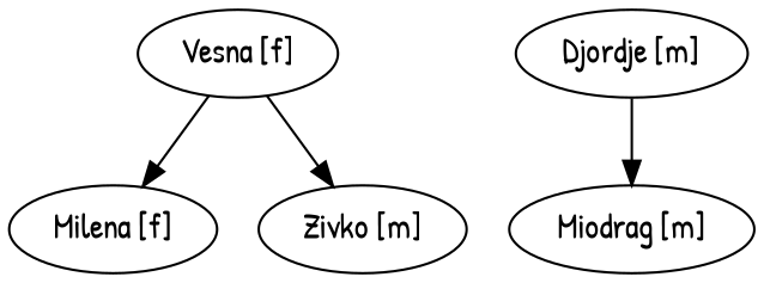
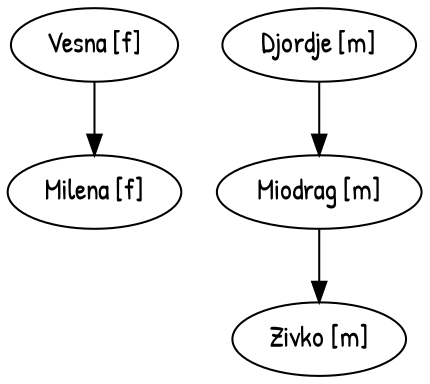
  digraph {
    fontname="Patrick Hand"
    node [fontname="Patrick Hand"]
    edge [fontname="Patrick Hand"]
    "Vesna [f]"
    "Milena [f]"
    "Zivko [m]"
    "Djordje [m]"
    "Miodrag [m]"
    "Vesna [f]" -> "Milena [f]"
-   "Vesna [f]" -> "Zivko [m]"
+   "Miodrag [m]" -> "Zivko [m]"
    "Djordje [m]" -> "Miodrag [m]"
  }
